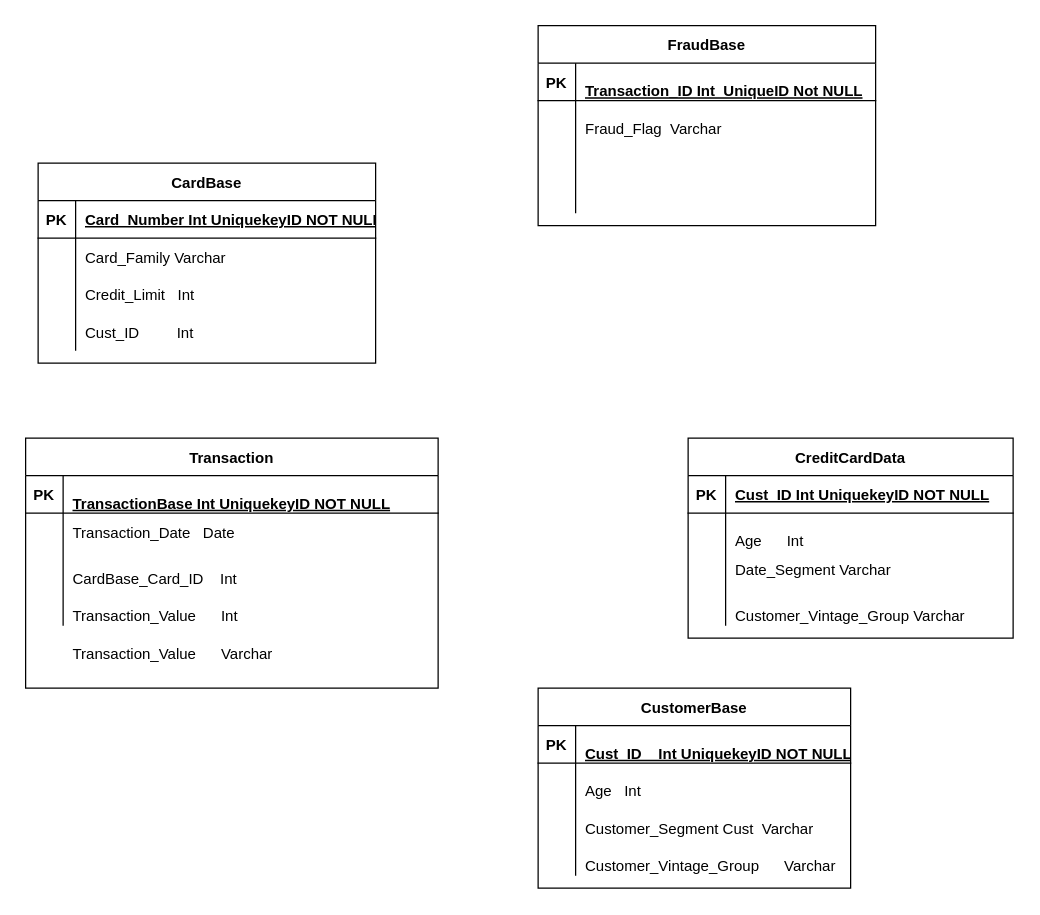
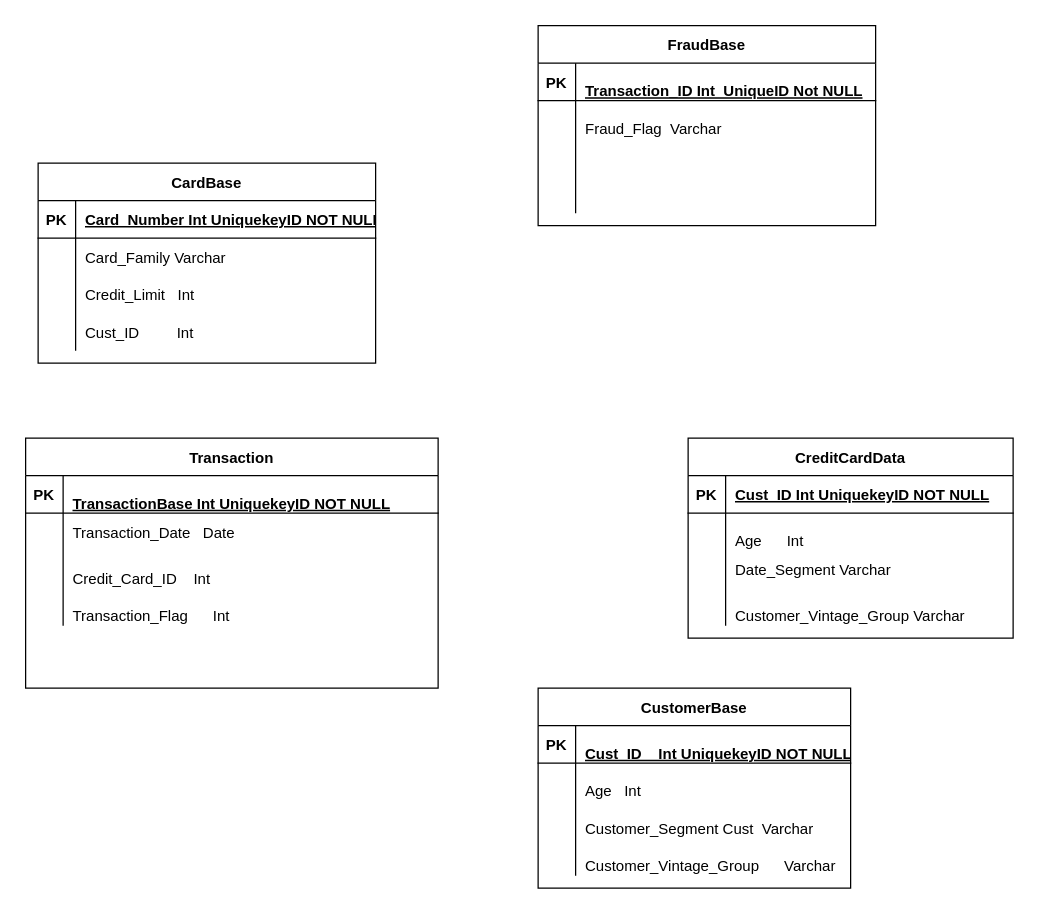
  <mxCell id="0" />
  <mxCell id="1" parent="0" />
  <mxCell id="2" value="CardBase" style="shape=table;startSize=30;container=1;collapsible=1;childLayout=tableLayout;fixedRows=1;rowLines=0;fontStyle=1;align=center;resizeLast=1;" vertex="1" parent="1"><mxGeometry x="30" y="130" width="270" height="160" as="geometry" /></mxCell>
  <mxCell id="3" value="" style="shape=tableRow;horizontal=0;startSize=0;swimlaneHead=0;swimlaneBody=0;fillColor=none;collapsible=0;dropTarget=0;points=[[0,0.5],[1,0.5]];portConstraint=eastwest;top=0;left=0;right=0;bottom=1;" vertex="1" parent="2"><mxGeometry y="30" width="270" height="30" as="geometry" /></mxCell>
  <mxCell id="4" value="PK" style="shape=partialRectangle;connectable=0;fillColor=none;top=0;left=0;bottom=0;right=0;fontStyle=1;overflow=hidden;" vertex="1" parent="3"><mxGeometry width="30" height="30" as="geometry"><mxRectangle width="30" height="30" as="alternateBounds" /></mxGeometry></mxCell>
  <mxCell id="5" value="Card_Number Int UniquekeyID NOT NULL" style="shape=partialRectangle;connectable=0;fillColor=none;top=0;left=0;bottom=0;right=0;align=left;spacingLeft=6;fontStyle=5;overflow=hidden;" vertex="1" parent="3"><mxGeometry x="30" width="240" height="30" as="geometry"><mxRectangle width="240" height="30" as="alternateBounds" /></mxGeometry></mxCell>
  <mxCell id="6" value="" style="shape=tableRow;horizontal=0;startSize=0;swimlaneHead=0;swimlaneBody=0;fillColor=none;collapsible=0;dropTarget=0;points=[[0,0.5],[1,0.5]];portConstraint=eastwest;top=0;left=0;right=0;bottom=0;" vertex="1" parent="2"><mxGeometry y="60" width="270" height="30" as="geometry" /></mxCell>
  <mxCell id="7" value="" style="shape=partialRectangle;connectable=0;fillColor=none;top=0;left=0;bottom=0;right=0;editable=1;overflow=hidden;" vertex="1" parent="6"><mxGeometry width="30" height="30" as="geometry"><mxRectangle width="30" height="30" as="alternateBounds" /></mxGeometry></mxCell>
  <mxCell id="8" value="Card_Family Varchar" style="shape=partialRectangle;connectable=0;fillColor=none;top=0;left=0;bottom=0;right=0;align=left;spacingLeft=6;overflow=hidden;" vertex="1" parent="6"><mxGeometry x="30" width="240" height="30" as="geometry"><mxRectangle width="240" height="30" as="alternateBounds" /></mxGeometry></mxCell>
  <mxCell id="9" value="" style="shape=tableRow;horizontal=0;startSize=0;swimlaneHead=0;swimlaneBody=0;fillColor=none;collapsible=0;dropTarget=0;points=[[0,0.5],[1,0.5]];portConstraint=eastwest;top=0;left=0;right=0;bottom=0;" vertex="1" parent="2"><mxGeometry y="90" width="270" height="30" as="geometry" /></mxCell>
  <mxCell id="10" value="" style="shape=partialRectangle;connectable=0;fillColor=none;top=0;left=0;bottom=0;right=0;editable=1;overflow=hidden;" vertex="1" parent="9"><mxGeometry width="30" height="30" as="geometry"><mxRectangle width="30" height="30" as="alternateBounds" /></mxGeometry></mxCell>
  <mxCell id="11" value="Credit_Limit   Int" style="shape=partialRectangle;connectable=0;fillColor=none;top=0;left=0;bottom=0;right=0;align=left;spacingLeft=6;overflow=hidden;" vertex="1" parent="9"><mxGeometry x="30" width="240" height="30" as="geometry"><mxRectangle width="240" height="30" as="alternateBounds" /></mxGeometry></mxCell>
  <mxCell id="12" value="" style="shape=tableRow;horizontal=0;startSize=0;swimlaneHead=0;swimlaneBody=0;fillColor=none;collapsible=0;dropTarget=0;points=[[0,0.5],[1,0.5]];portConstraint=eastwest;top=0;left=0;right=0;bottom=0;" vertex="1" parent="2"><mxGeometry y="120" width="270" height="30" as="geometry" /></mxCell>
  <mxCell id="13" value="" style="shape=partialRectangle;connectable=0;fillColor=none;top=0;left=0;bottom=0;right=0;editable=1;overflow=hidden;" vertex="1" parent="12"><mxGeometry width="30" height="30" as="geometry"><mxRectangle width="30" height="30" as="alternateBounds" /></mxGeometry></mxCell>
  <mxCell id="14" value="Cust_ID         Int" style="shape=partialRectangle;connectable=0;fillColor=none;top=0;left=0;bottom=0;right=0;align=left;spacingLeft=6;overflow=hidden;" vertex="1" parent="12"><mxGeometry x="30" width="240" height="30" as="geometry"><mxRectangle width="240" height="30" as="alternateBounds" /></mxGeometry></mxCell>
  <mxCell id="15" value="Transaction" style="shape=table;startSize=30;container=1;collapsible=1;childLayout=tableLayout;fixedRows=1;rowLines=0;fontStyle=1;align=center;resizeLast=1;" vertex="1" parent="1"><mxGeometry x="20" y="350" width="330" height="200" as="geometry" /></mxCell>
  <mxCell id="16" value="" style="shape=tableRow;horizontal=0;startSize=0;swimlaneHead=0;swimlaneBody=0;fillColor=none;collapsible=0;dropTarget=0;points=[[0,0.5],[1,0.5]];portConstraint=eastwest;top=0;left=0;right=0;bottom=1;" vertex="1" parent="15"><mxGeometry y="30" width="330" height="30" as="geometry" /></mxCell>
  <mxCell id="17" value="PK" style="shape=partialRectangle;connectable=0;fillColor=none;top=0;left=0;bottom=0;right=0;fontStyle=1;overflow=hidden;" vertex="1" parent="16"><mxGeometry width="30" height="30" as="geometry"><mxRectangle width="30" height="30" as="alternateBounds" /></mxGeometry></mxCell>
  <mxCell id="18" value="&#10;TransactionBase Int UniquekeyID NOT NULL" style="shape=partialRectangle;connectable=0;fillColor=none;top=0;left=0;bottom=0;right=0;align=left;spacingLeft=6;fontStyle=5;overflow=hidden;" vertex="1" parent="16"><mxGeometry x="30" width="300" height="30" as="geometry"><mxRectangle width="300" height="30" as="alternateBounds" /></mxGeometry></mxCell>
  <mxCell id="19" value="" style="shape=tableRow;horizontal=0;startSize=0;swimlaneHead=0;swimlaneBody=0;fillColor=none;collapsible=0;dropTarget=0;points=[[0,0.5],[1,0.5]];portConstraint=eastwest;top=0;left=0;right=0;bottom=0;" vertex="1" parent="15"><mxGeometry y="60" width="330" height="30" as="geometry" /></mxCell>
  <mxCell id="20" value="" style="shape=partialRectangle;connectable=0;fillColor=none;top=0;left=0;bottom=0;right=0;editable=1;overflow=hidden;" vertex="1" parent="19"><mxGeometry width="30" height="30" as="geometry"><mxRectangle width="30" height="30" as="alternateBounds" /></mxGeometry></mxCell>
  <mxCell id="21" value="Transaction_Date   Date" style="shape=partialRectangle;connectable=0;fillColor=none;top=0;left=0;bottom=0;right=0;align=left;spacingLeft=6;overflow=hidden;" vertex="1" parent="19"><mxGeometry x="30" width="300" height="30" as="geometry"><mxRectangle width="300" height="30" as="alternateBounds" /></mxGeometry></mxCell>
  <mxCell id="22" value="" style="shape=tableRow;horizontal=0;startSize=0;swimlaneHead=0;swimlaneBody=0;fillColor=none;collapsible=0;dropTarget=0;points=[[0,0.5],[1,0.5]];portConstraint=eastwest;top=0;left=0;right=0;bottom=0;" vertex="1" parent="15"><mxGeometry y="90" width="330" height="30" as="geometry" /></mxCell>
  <mxCell id="23" value="" style="shape=partialRectangle;connectable=0;fillColor=none;top=0;left=0;bottom=0;right=0;editable=1;overflow=hidden;" vertex="1" parent="22"><mxGeometry width="30" height="30" as="geometry"><mxRectangle width="30" height="30" as="alternateBounds" /></mxGeometry></mxCell>
- <mxCell id="24" value="&#10;CardBase_Card_ID    Int" style="shape=partialRectangle;connectable=0;fillColor=none;top=0;left=0;bottom=0;right=0;align=left;spacingLeft=6;overflow=hidden;" vertex="1" parent="22"><mxGeometry x="30" width="300" height="30" as="geometry"><mxRectangle width="300" height="30" as="alternateBounds" /></mxGeometry></mxCell>
+ <mxCell id="24" value="&#10;Credit_Card_ID    Int" style="shape=partialRectangle;connectable=0;fillColor=none;top=0;left=0;bottom=0;right=0;align=left;spacingLeft=6;overflow=hidden;" vertex="1" parent="22"><mxGeometry x="30" width="300" height="30" as="geometry"><mxRectangle width="300" height="30" as="alternateBounds" /></mxGeometry></mxCell>
  <mxCell id="25" value="" style="shape=tableRow;horizontal=0;startSize=0;swimlaneHead=0;swimlaneBody=0;fillColor=none;collapsible=0;dropTarget=0;points=[[0,0.5],[1,0.5]];portConstraint=eastwest;top=0;left=0;right=0;bottom=0;" vertex="1" parent="15"><mxGeometry y="120" width="330" height="30" as="geometry" /></mxCell>
  <mxCell id="26" value="" style="shape=partialRectangle;connectable=0;fillColor=none;top=0;left=0;bottom=0;right=0;editable=1;overflow=hidden;" vertex="1" parent="25"><mxGeometry width="30" height="30" as="geometry"><mxRectangle width="30" height="30" as="alternateBounds" /></mxGeometry></mxCell>
- <mxCell id="27" value="&#10;Transaction_Value      Int" style="shape=partialRectangle;connectable=0;fillColor=none;top=0;left=0;bottom=0;right=0;align=left;spacingLeft=6;overflow=hidden;" vertex="1" parent="25"><mxGeometry x="30" width="300" height="30" as="geometry"><mxRectangle width="300" height="30" as="alternateBounds" /></mxGeometry></mxCell>
+ <mxCell id="27" value="&#10;Transaction_Flag      Int" style="shape=partialRectangle;connectable=0;fillColor=none;top=0;left=0;bottom=0;right=0;align=left;spacingLeft=6;overflow=hidden;" vertex="1" parent="25"><mxGeometry x="30" width="300" height="30" as="geometry"><mxRectangle width="300" height="30" as="alternateBounds" /></mxGeometry></mxCell>
  <mxCell id="28" value="CreditCardData" style="shape=table;startSize=30;container=1;collapsible=1;childLayout=tableLayout;fixedRows=1;rowLines=0;fontStyle=1;align=center;resizeLast=1;" vertex="1" parent="1"><mxGeometry x="550" y="350" width="260" height="160" as="geometry" /></mxCell>
  <mxCell id="29" value="" style="shape=tableRow;horizontal=0;startSize=0;swimlaneHead=0;swimlaneBody=0;fillColor=none;collapsible=0;dropTarget=0;points=[[0,0.5],[1,0.5]];portConstraint=eastwest;top=0;left=0;right=0;bottom=1;" vertex="1" parent="28"><mxGeometry y="30" width="260" height="30" as="geometry" /></mxCell>
  <mxCell id="30" value="PK" style="shape=partialRectangle;connectable=0;fillColor=none;top=0;left=0;bottom=0;right=0;fontStyle=1;overflow=hidden;" vertex="1" parent="29"><mxGeometry width="30" height="30" as="geometry"><mxRectangle width="30" height="30" as="alternateBounds" /></mxGeometry></mxCell>
  <mxCell id="31" value="Cust_ID Int UniquekeyID NOT NULL" style="shape=partialRectangle;connectable=0;fillColor=none;top=0;left=0;bottom=0;right=0;align=left;spacingLeft=6;fontStyle=5;overflow=hidden;" vertex="1" parent="29"><mxGeometry x="30" width="230" height="30" as="geometry"><mxRectangle width="230" height="30" as="alternateBounds" /></mxGeometry></mxCell>
  <mxCell id="32" value="" style="shape=tableRow;horizontal=0;startSize=0;swimlaneHead=0;swimlaneBody=0;fillColor=none;collapsible=0;dropTarget=0;points=[[0,0.5],[1,0.5]];portConstraint=eastwest;top=0;left=0;right=0;bottom=0;" vertex="1" parent="28"><mxGeometry y="60" width="260" height="30" as="geometry" /></mxCell>
  <mxCell id="33" value="" style="shape=partialRectangle;connectable=0;fillColor=none;top=0;left=0;bottom=0;right=0;editable=1;overflow=hidden;" vertex="1" parent="32"><mxGeometry width="30" height="30" as="geometry"><mxRectangle width="30" height="30" as="alternateBounds" /></mxGeometry></mxCell>
  <mxCell id="34" value="&#10;  Age      Int" style="shape=partialRectangle;connectable=0;fillColor=none;top=0;left=0;bottom=0;right=0;align=left;spacingLeft=6;overflow=hidden;" vertex="1" parent="32"><mxGeometry x="30" width="230" height="30" as="geometry"><mxRectangle width="230" height="30" as="alternateBounds" /></mxGeometry></mxCell>
  <mxCell id="35" value="" style="shape=tableRow;horizontal=0;startSize=0;swimlaneHead=0;swimlaneBody=0;fillColor=none;collapsible=0;dropTarget=0;points=[[0,0.5],[1,0.5]];portConstraint=eastwest;top=0;left=0;right=0;bottom=0;" vertex="1" parent="28"><mxGeometry y="90" width="260" height="30" as="geometry" /></mxCell>
  <mxCell id="36" value="" style="shape=partialRectangle;connectable=0;fillColor=none;top=0;left=0;bottom=0;right=0;editable=1;overflow=hidden;" vertex="1" parent="35"><mxGeometry width="30" height="30" as="geometry"><mxRectangle width="30" height="30" as="alternateBounds" /></mxGeometry></mxCell>
  <mxCell id="37" value="Date_Segment Varchar" style="shape=partialRectangle;connectable=0;fillColor=none;top=0;left=0;bottom=0;right=0;align=left;spacingLeft=6;overflow=hidden;" vertex="1" parent="35"><mxGeometry x="30" width="230" height="30" as="geometry"><mxRectangle width="230" height="30" as="alternateBounds" /></mxGeometry></mxCell>
  <mxCell id="38" value="" style="shape=tableRow;horizontal=0;startSize=0;swimlaneHead=0;swimlaneBody=0;fillColor=none;collapsible=0;dropTarget=0;points=[[0,0.5],[1,0.5]];portConstraint=eastwest;top=0;left=0;right=0;bottom=0;" vertex="1" parent="28"><mxGeometry y="120" width="260" height="30" as="geometry" /></mxCell>
  <mxCell id="39" value="" style="shape=partialRectangle;connectable=0;fillColor=none;top=0;left=0;bottom=0;right=0;editable=1;overflow=hidden;" vertex="1" parent="38"><mxGeometry width="30" height="30" as="geometry"><mxRectangle width="30" height="30" as="alternateBounds" /></mxGeometry></mxCell>
  <mxCell id="40" value="&#10;  Customer_Vintage_Group Varchar" style="shape=partialRectangle;connectable=0;fillColor=none;top=0;left=0;bottom=0;right=0;align=left;spacingLeft=6;overflow=hidden;" vertex="1" parent="38"><mxGeometry x="30" width="230" height="30" as="geometry"><mxRectangle width="230" height="30" as="alternateBounds" /></mxGeometry></mxCell>
  <mxCell id="41" value="FraudBase" style="shape=table;startSize=30;container=1;collapsible=1;childLayout=tableLayout;fixedRows=1;rowLines=0;fontStyle=1;align=center;resizeLast=1;" vertex="1" parent="1"><mxGeometry x="430" y="20" width="270" height="160" as="geometry" /></mxCell>
  <mxCell id="42" value="" style="shape=tableRow;horizontal=0;startSize=0;swimlaneHead=0;swimlaneBody=0;fillColor=none;collapsible=0;dropTarget=0;points=[[0,0.5],[1,0.5]];portConstraint=eastwest;top=0;left=0;right=0;bottom=1;" vertex="1" parent="41"><mxGeometry y="30" width="270" height="30" as="geometry" /></mxCell>
  <mxCell id="43" value="PK" style="shape=partialRectangle;connectable=0;fillColor=none;top=0;left=0;bottom=0;right=0;fontStyle=1;overflow=hidden;" vertex="1" parent="42"><mxGeometry width="30" height="30" as="geometry"><mxRectangle width="30" height="30" as="alternateBounds" /></mxGeometry></mxCell>
  <mxCell id="44" value="&#10;  Transaction_ID Int  UniqueID Not NULL" style="shape=partialRectangle;connectable=0;fillColor=none;top=0;left=0;bottom=0;right=0;align=left;spacingLeft=6;fontStyle=5;overflow=hidden;" vertex="1" parent="42"><mxGeometry x="30" width="240" height="30" as="geometry"><mxRectangle width="240" height="30" as="alternateBounds" /></mxGeometry></mxCell>
  <mxCell id="45" value="" style="shape=tableRow;horizontal=0;startSize=0;swimlaneHead=0;swimlaneBody=0;fillColor=none;collapsible=0;dropTarget=0;points=[[0,0.5],[1,0.5]];portConstraint=eastwest;top=0;left=0;right=0;bottom=0;" vertex="1" parent="41"><mxGeometry y="60" width="270" height="30" as="geometry" /></mxCell>
  <mxCell id="46" value="" style="shape=partialRectangle;connectable=0;fillColor=none;top=0;left=0;bottom=0;right=0;editable=1;overflow=hidden;" vertex="1" parent="45"><mxGeometry width="30" height="30" as="geometry"><mxRectangle width="30" height="30" as="alternateBounds" /></mxGeometry></mxCell>
  <mxCell id="47" value="&#10;  Fraud_Flag  Varchar" style="shape=partialRectangle;connectable=0;fillColor=none;top=0;left=0;bottom=0;right=0;align=left;spacingLeft=6;overflow=hidden;" vertex="1" parent="45"><mxGeometry x="30" width="240" height="30" as="geometry"><mxRectangle width="240" height="30" as="alternateBounds" /></mxGeometry></mxCell>
  <mxCell id="48" value="" style="shape=tableRow;horizontal=0;startSize=0;swimlaneHead=0;swimlaneBody=0;fillColor=none;collapsible=0;dropTarget=0;points=[[0,0.5],[1,0.5]];portConstraint=eastwest;top=0;left=0;right=0;bottom=0;" vertex="1" parent="41"><mxGeometry y="90" width="270" height="30" as="geometry" /></mxCell>
  <mxCell id="49" value="" style="shape=partialRectangle;connectable=0;fillColor=none;top=0;left=0;bottom=0;right=0;editable=1;overflow=hidden;" vertex="1" parent="48"><mxGeometry width="30" height="30" as="geometry"><mxRectangle width="30" height="30" as="alternateBounds" /></mxGeometry></mxCell>
  <mxCell id="50" value="" style="shape=partialRectangle;connectable=0;fillColor=none;top=0;left=0;bottom=0;right=0;align=left;spacingLeft=6;overflow=hidden;" vertex="1" parent="48"><mxGeometry x="30" width="240" height="30" as="geometry"><mxRectangle width="240" height="30" as="alternateBounds" /></mxGeometry></mxCell>
  <mxCell id="51" value="" style="shape=tableRow;horizontal=0;startSize=0;swimlaneHead=0;swimlaneBody=0;fillColor=none;collapsible=0;dropTarget=0;points=[[0,0.5],[1,0.5]];portConstraint=eastwest;top=0;left=0;right=0;bottom=0;" vertex="1" parent="41"><mxGeometry y="120" width="270" height="30" as="geometry" /></mxCell>
  <mxCell id="52" value="" style="shape=partialRectangle;connectable=0;fillColor=none;top=0;left=0;bottom=0;right=0;editable=1;overflow=hidden;" vertex="1" parent="51"><mxGeometry width="30" height="30" as="geometry"><mxRectangle width="30" height="30" as="alternateBounds" /></mxGeometry></mxCell>
  <mxCell id="53" value="" style="shape=partialRectangle;connectable=0;fillColor=none;top=0;left=0;bottom=0;right=0;align=left;spacingLeft=6;overflow=hidden;" vertex="1" parent="51"><mxGeometry x="30" width="240" height="30" as="geometry"><mxRectangle width="240" height="30" as="alternateBounds" /></mxGeometry></mxCell>
  <mxCell id="54" value="CustomerBase" style="shape=table;startSize=30;container=1;collapsible=1;childLayout=tableLayout;fixedRows=1;rowLines=0;fontStyle=1;align=center;resizeLast=1;" vertex="1" parent="1"><mxGeometry x="430" y="550" width="250" height="160" as="geometry" /></mxCell>
  <mxCell id="55" value="" style="shape=tableRow;horizontal=0;startSize=0;swimlaneHead=0;swimlaneBody=0;fillColor=none;collapsible=0;dropTarget=0;points=[[0,0.5],[1,0.5]];portConstraint=eastwest;top=0;left=0;right=0;bottom=1;" vertex="1" parent="54"><mxGeometry y="30" width="250" height="30" as="geometry" /></mxCell>
  <mxCell id="56" value="PK" style="shape=partialRectangle;connectable=0;fillColor=none;top=0;left=0;bottom=0;right=0;fontStyle=1;overflow=hidden;" vertex="1" parent="55"><mxGeometry width="30" height="30" as="geometry"><mxRectangle width="30" height="30" as="alternateBounds" /></mxGeometry></mxCell>
  <mxCell id="57" value="&#10;  Cust_ID    Int UniquekeyID NOT NULL" style="shape=partialRectangle;connectable=0;fillColor=none;top=0;left=0;bottom=0;right=0;align=left;spacingLeft=6;fontStyle=5;overflow=hidden;" vertex="1" parent="55"><mxGeometry x="30" width="220" height="30" as="geometry"><mxRectangle width="220" height="30" as="alternateBounds" /></mxGeometry></mxCell>
  <mxCell id="58" value="" style="shape=tableRow;horizontal=0;startSize=0;swimlaneHead=0;swimlaneBody=0;fillColor=none;collapsible=0;dropTarget=0;points=[[0,0.5],[1,0.5]];portConstraint=eastwest;top=0;left=0;right=0;bottom=0;" vertex="1" parent="54"><mxGeometry y="60" width="250" height="30" as="geometry" /></mxCell>
  <mxCell id="59" value="" style="shape=partialRectangle;connectable=0;fillColor=none;top=0;left=0;bottom=0;right=0;editable=1;overflow=hidden;" vertex="1" parent="58"><mxGeometry width="30" height="30" as="geometry"><mxRectangle width="30" height="30" as="alternateBounds" /></mxGeometry></mxCell>
  <mxCell id="60" value="&#10;  Age   Int" style="shape=partialRectangle;connectable=0;fillColor=none;top=0;left=0;bottom=0;right=0;align=left;spacingLeft=6;overflow=hidden;" vertex="1" parent="58"><mxGeometry x="30" width="220" height="30" as="geometry"><mxRectangle width="220" height="30" as="alternateBounds" /></mxGeometry></mxCell>
  <mxCell id="61" value="" style="shape=tableRow;horizontal=0;startSize=0;swimlaneHead=0;swimlaneBody=0;fillColor=none;collapsible=0;dropTarget=0;points=[[0,0.5],[1,0.5]];portConstraint=eastwest;top=0;left=0;right=0;bottom=0;" vertex="1" parent="54"><mxGeometry y="90" width="250" height="30" as="geometry" /></mxCell>
  <mxCell id="62" value="" style="shape=partialRectangle;connectable=0;fillColor=none;top=0;left=0;bottom=0;right=0;editable=1;overflow=hidden;" vertex="1" parent="61"><mxGeometry width="30" height="30" as="geometry"><mxRectangle width="30" height="30" as="alternateBounds" /></mxGeometry></mxCell>
  <mxCell id="63" value="&#10;  Customer_Segment Cust  Varchar" style="shape=partialRectangle;connectable=0;fillColor=none;top=0;left=0;bottom=0;right=0;align=left;spacingLeft=6;overflow=hidden;" vertex="1" parent="61"><mxGeometry x="30" width="220" height="30" as="geometry"><mxRectangle width="220" height="30" as="alternateBounds" /></mxGeometry></mxCell>
  <mxCell id="64" value="" style="shape=tableRow;horizontal=0;startSize=0;swimlaneHead=0;swimlaneBody=0;fillColor=none;collapsible=0;dropTarget=0;points=[[0,0.5],[1,0.5]];portConstraint=eastwest;top=0;left=0;right=0;bottom=0;" vertex="1" parent="54"><mxGeometry y="120" width="250" height="30" as="geometry" /></mxCell>
  <mxCell id="65" value="" style="shape=partialRectangle;connectable=0;fillColor=none;top=0;left=0;bottom=0;right=0;editable=1;overflow=hidden;" vertex="1" parent="64"><mxGeometry width="30" height="30" as="geometry"><mxRectangle width="30" height="30" as="alternateBounds" /></mxGeometry></mxCell>
  <mxCell id="66" value="&#10;  Customer_Vintage_Group      Varchar" style="shape=partialRectangle;connectable=0;fillColor=none;top=0;left=0;bottom=0;right=0;align=left;spacingLeft=6;overflow=hidden;" vertex="1" parent="64"><mxGeometry x="30" width="220" height="30" as="geometry"><mxRectangle width="220" height="30" as="alternateBounds" /></mxGeometry></mxCell>
- <mxCell id="67" value="&#10;Transaction_Value      Varchar" style="shape=partialRectangle;connectable=0;fillColor=none;top=0;left=0;bottom=0;right=0;align=left;spacingLeft=6;overflow=hidden;" vertex="1" parent="1"><mxGeometry x="50" y="500" width="300" height="30" as="geometry"><mxRectangle width="300" height="30" as="alternateBounds" /></mxGeometry></mxCell>
